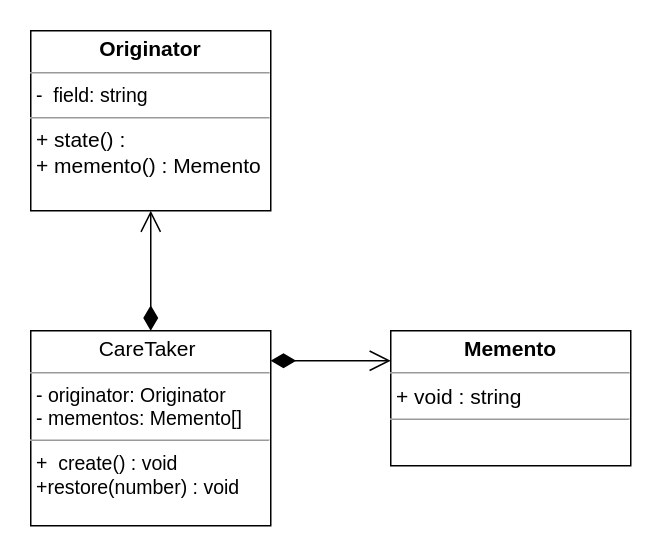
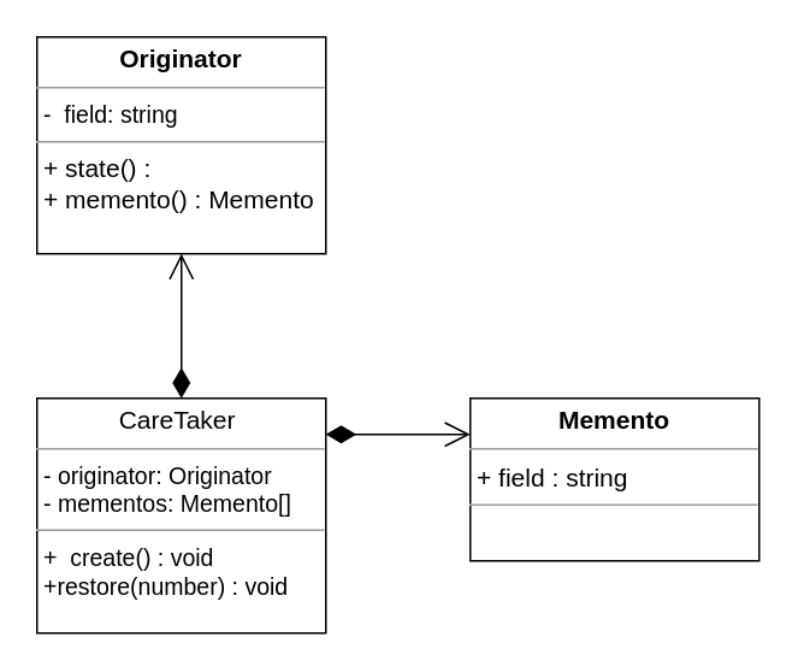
  <mxCell id="0" />
  <mxCell id="1" parent="0" />
- <mxCell id="2" value="&lt;p style=&quot;margin: 4px 0px 0px ; text-align: center ; font-size: 14px&quot;&gt;&lt;font style=&quot;font-size: 14px&quot;&gt;&lt;b&gt;Memento&lt;/b&gt;&lt;br&gt;&lt;/font&gt;&lt;/p&gt;&lt;hr size=&quot;1&quot; style=&quot;font-size: 14px&quot;&gt;&lt;p style=&quot;margin: 0px ; margin-left: 4px&quot;&gt;&lt;span style=&quot;font-size: 14px&quot;&gt;+ void : string&lt;/span&gt;&lt;br&gt;&lt;/p&gt;&lt;hr size=&quot;1&quot;&gt;&lt;p style=&quot;margin: 0px ; margin-left: 4px&quot;&gt;&lt;br&gt;&lt;/p&gt;" style="verticalAlign=top;align=left;overflow=fill;fontSize=12;fontFamily=Helvetica;html=1;" vertex="1" parent="1"><mxGeometry x="260" y="220" width="160" height="90" as="geometry" /></mxCell>
+ <mxCell id="2" value="&lt;p style=&quot;margin: 4px 0px 0px ; text-align: center ; font-size: 14px&quot;&gt;&lt;font style=&quot;font-size: 14px&quot;&gt;&lt;b&gt;Memento&lt;/b&gt;&lt;br&gt;&lt;/font&gt;&lt;/p&gt;&lt;hr size=&quot;1&quot; style=&quot;font-size: 14px&quot;&gt;&lt;p style=&quot;margin: 0px ; margin-left: 4px&quot;&gt;&lt;span style=&quot;font-size: 14px&quot;&gt;+ field : string&lt;/span&gt;&lt;br&gt;&lt;/p&gt;&lt;hr size=&quot;1&quot;&gt;&lt;p style=&quot;margin: 0px ; margin-left: 4px&quot;&gt;&lt;br&gt;&lt;/p&gt;" style="verticalAlign=top;align=left;overflow=fill;fontSize=12;fontFamily=Helvetica;html=1;" vertex="1" parent="1"><mxGeometry x="260" y="220" width="160" height="90" as="geometry" /></mxCell>
  <mxCell id="3" value="&lt;p style=&quot;margin: 4px 0px 0px ; text-align: center ; font-size: 14px&quot;&gt;&lt;font style=&quot;font-size: 14px&quot;&gt;CareTaker&amp;nbsp;&lt;br&gt;&lt;/font&gt;&lt;/p&gt;&lt;hr size=&quot;1&quot; style=&quot;font-size: 14px&quot;&gt;&lt;p style=&quot;margin: 0px 0px 0px 4px ; font-size: 13px&quot;&gt;&lt;font style=&quot;font-size: 13px&quot;&gt;- originator: Originator&lt;/font&gt;&lt;/p&gt;&lt;p style=&quot;margin: 0px 0px 0px 4px ; font-size: 13px&quot;&gt;&lt;font style=&quot;font-size: 13px&quot;&gt;- mementos: Memento[]&lt;/font&gt;&lt;/p&gt;&lt;hr size=&quot;1&quot; style=&quot;font-size: 13px&quot;&gt;&lt;p style=&quot;margin: 0px 0px 0px 4px ; font-size: 13px&quot;&gt;&lt;font style=&quot;font-size: 13px&quot;&gt;+&amp;nbsp;&amp;nbsp;create() : void&lt;/font&gt;&lt;/p&gt;&lt;p style=&quot;margin: 0px 0px 0px 4px ; font-size: 13px&quot;&gt;&lt;font style=&quot;font-size: 13px&quot;&gt;+restore(number) : void&lt;/font&gt;&lt;/p&gt;" style="verticalAlign=top;align=left;overflow=fill;fontSize=12;fontFamily=Helvetica;html=1;" vertex="1" parent="1"><mxGeometry x="20" y="220" width="160" height="130" as="geometry" /></mxCell>
  <mxCell id="4" value="&lt;p style=&quot;margin: 4px 0px 0px ; text-align: center ; font-size: 14px&quot;&gt;&lt;font style=&quot;font-size: 14px&quot;&gt;&lt;b&gt;Originator&lt;/b&gt;&lt;br&gt;&lt;/font&gt;&lt;/p&gt;&lt;hr size=&quot;1&quot; style=&quot;font-size: 14px&quot;&gt;&lt;p style=&quot;margin: 0px 0px 0px 4px ; font-size: 13px&quot;&gt;&lt;font style=&quot;font-size: 13px&quot;&gt;-&amp;nbsp; field: string&lt;/font&gt;&lt;/p&gt;&lt;hr size=&quot;1&quot; style=&quot;font-size: 13px&quot;&gt;&lt;p style=&quot;margin: 0px 0px 0px 4px ; font-size: 14px&quot;&gt;&lt;font style=&quot;font-size: 14px&quot;&gt;+ state() :&amp;nbsp;&lt;/font&gt;&lt;/p&gt;&lt;p style=&quot;margin: 0px 0px 0px 4px ; font-size: 14px&quot;&gt;&lt;font style=&quot;font-size: 14px&quot;&gt;+ memento() : Memento&lt;/font&gt;&lt;/p&gt;" style="verticalAlign=top;align=left;overflow=fill;fontSize=12;fontFamily=Helvetica;html=1;" vertex="1" parent="1"><mxGeometry x="20" y="20" width="160" height="120" as="geometry" /></mxCell>
  <mxCell id="5" value="" style="endArrow=open;html=1;endSize=12;startArrow=diamondThin;startSize=14;startFill=1;edgeStyle=orthogonalEdgeStyle;align=left;verticalAlign=bottom;" edge="1" parent="1"><mxGeometry x="-0.75" y="60" relative="1" as="geometry"><mxPoint x="180" y="240" as="sourcePoint" /><mxPoint x="260" y="240" as="targetPoint" /><mxPoint as="offset" /></mxGeometry></mxCell>
  <mxCell id="6" value="" style="endArrow=open;html=1;endSize=12;startArrow=diamondThin;startSize=14;startFill=1;edgeStyle=orthogonalEdgeStyle;align=left;verticalAlign=bottom;exitX=0.5;exitY=0;exitDx=0;exitDy=0;entryX=0.5;entryY=1;entryDx=0;entryDy=0;" edge="1" parent="1" source="3" target="4"><mxGeometry x="1" y="85" relative="1" as="geometry"><mxPoint x="110" y="170" as="sourcePoint" /><mxPoint x="170" y="170" as="targetPoint" /><Array as="points" /><mxPoint x="80" y="55" as="offset" /></mxGeometry></mxCell>
